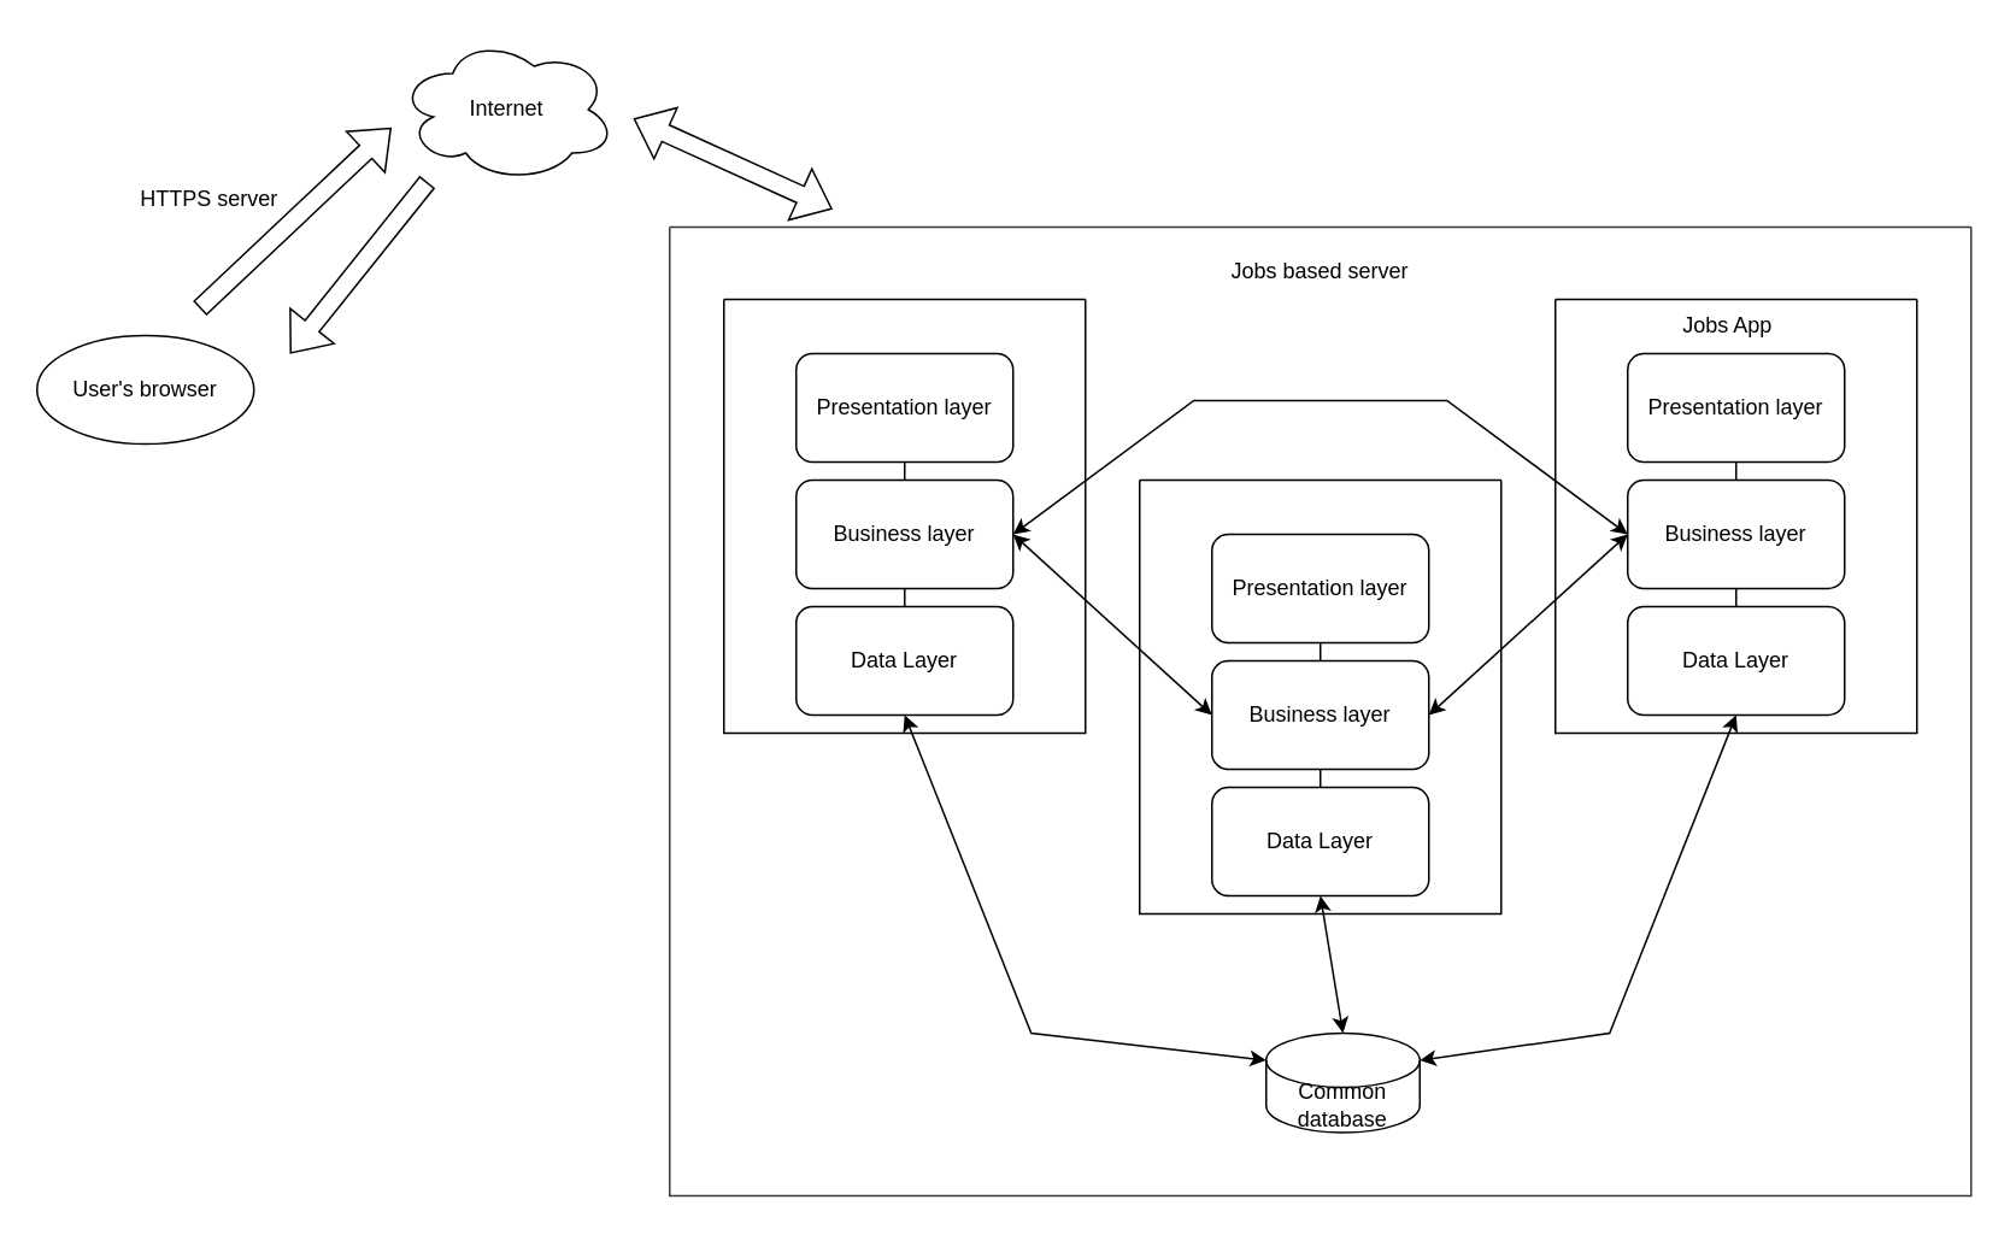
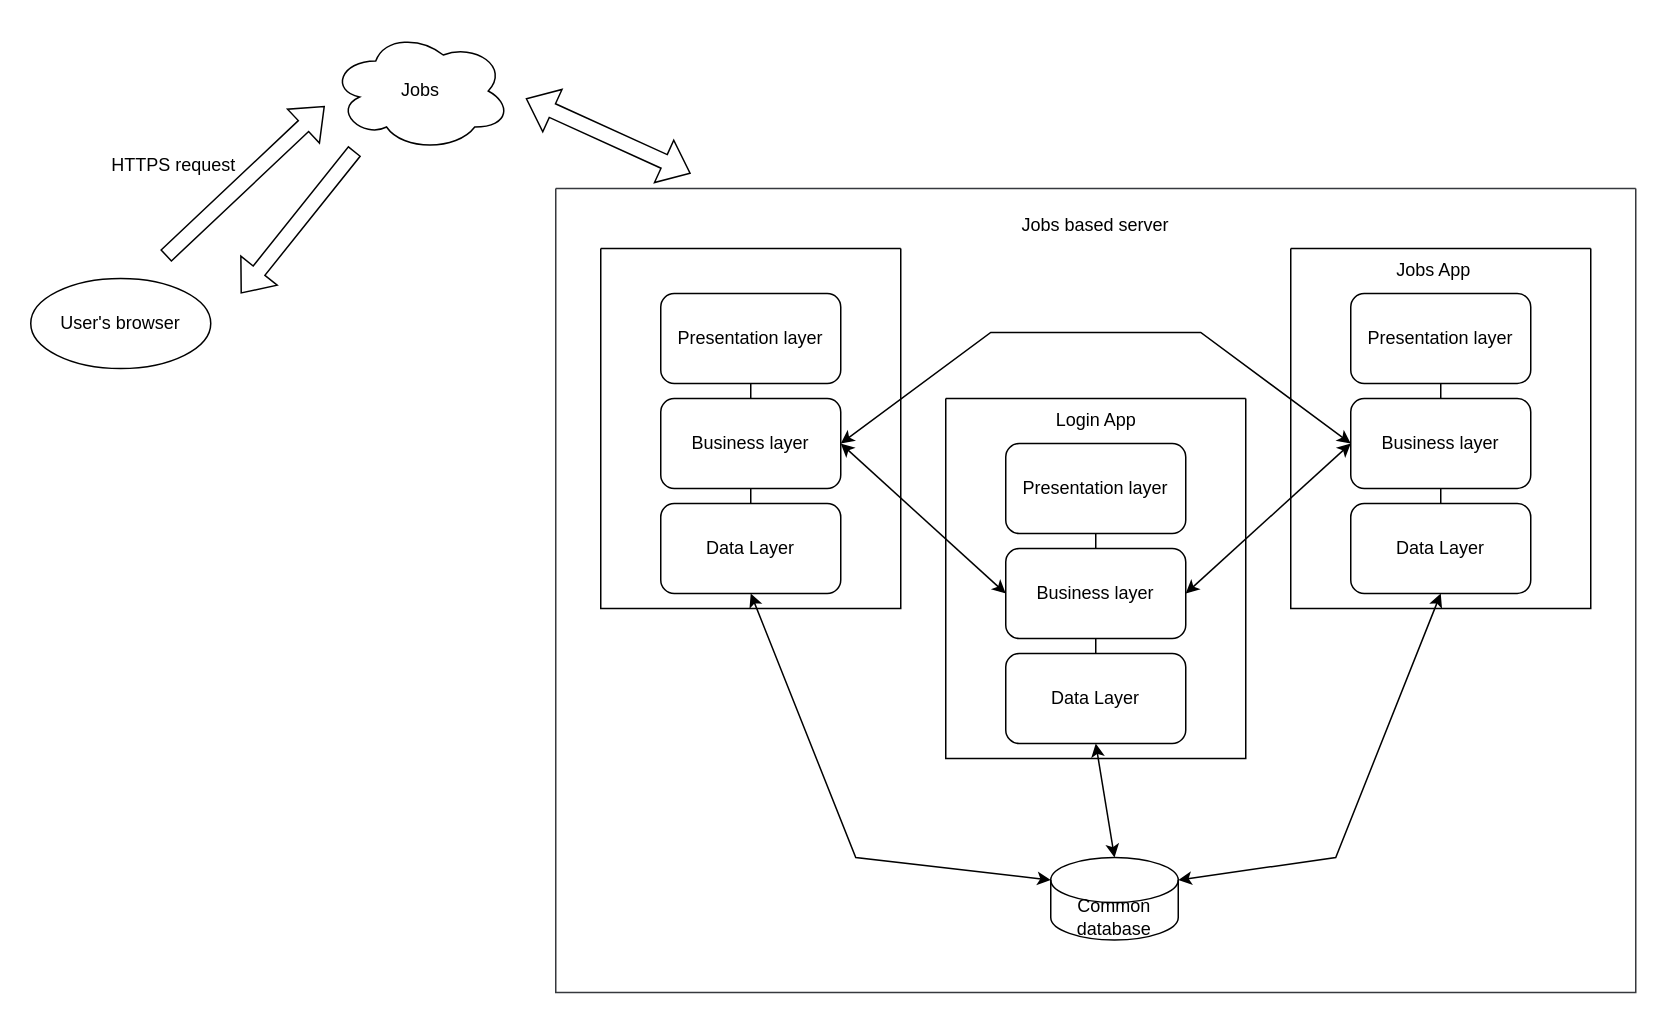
  <mxCell id="0" />
  <mxCell id="1" parent="0" />
- <mxCell id="2" value="Internet" style="ellipse;shape=cloud;whiteSpace=wrap;html=1;" vertex="1" parent="1"><mxGeometry x="220" y="20" width="120" height="80" as="geometry" /></mxCell>
+ <mxCell id="2" value="Jobs" style="ellipse;shape=cloud;whiteSpace=wrap;html=1;" vertex="1" parent="1"><mxGeometry x="220" y="20" width="120" height="80" as="geometry" /></mxCell>
  <mxCell id="3" value="User's browser" style="ellipse;whiteSpace=wrap;html=1;" vertex="1" parent="1"><mxGeometry x="20" y="185" width="120" height="60" as="geometry" /></mxCell>
- <mxCell id="4" value="HTTPS server" style="text;html=1;align=center;verticalAlign=middle;resizable=0;points=[];autosize=1;strokeColor=none;fillColor=none;" vertex="1" parent="1"><mxGeometry x="60" y="95" width="110" height="30" as="geometry" /></mxCell>
+ <mxCell id="4" value="HTTPS request" style="text;html=1;align=center;verticalAlign=middle;resizable=0;points=[];autosize=1;strokeColor=none;fillColor=none;" vertex="1" parent="1"><mxGeometry x="60" y="95" width="110" height="30" as="geometry" /></mxCell>
  <mxCell id="5" value="" style="shape=flexArrow;endArrow=classic;html=1;rounded=0;" edge="1" parent="1"><mxGeometry width="50" height="50" relative="1" as="geometry"><mxPoint x="110" y="170" as="sourcePoint" /><mxPoint x="216" y="70" as="targetPoint" /><Array as="points" /></mxGeometry></mxCell>
  <mxCell id="6" value="" style="shape=flexArrow;endArrow=classic;html=1;rounded=0;" edge="1" parent="1"><mxGeometry width="50" height="50" relative="1" as="geometry"><mxPoint x="236" y="100" as="sourcePoint" /><mxPoint x="160" y="195" as="targetPoint" /></mxGeometry></mxCell>
  <mxCell id="7" value="" style="shape=flexArrow;endArrow=classic;startArrow=classic;html=1;rounded=0;" edge="1" parent="1"><mxGeometry width="100" height="100" relative="1" as="geometry"><mxPoint x="460" y="115" as="sourcePoint" /><mxPoint x="350" y="65" as="targetPoint" /></mxGeometry></mxCell>
  <mxCell id="8" value="" style="swimlane;startSize=0;shadow=0;fillColor=#cce5ff;strokeColor=#36393d;swimlaneFillColor=none;" vertex="1" parent="1"><mxGeometry x="370" y="125" width="720" height="536" as="geometry" /></mxCell>
  <mxCell id="9" value="Common database" style="shape=cylinder3;whiteSpace=wrap;html=1;boundedLbl=1;backgroundOutline=1;size=15;" vertex="1" parent="8"><mxGeometry x="330" y="446" width="85" height="55" as="geometry" /></mxCell>
  <mxCell id="10" value="" style="swimlane;startSize=0;" vertex="1" parent="8"><mxGeometry x="490" y="40" width="200" height="240" as="geometry"><mxRectangle x="470" y="70" width="50" height="40" as="alternateBounds" /></mxGeometry></mxCell>
  <mxCell id="11" value="Presentation layer" style="rounded=1;whiteSpace=wrap;html=1;" vertex="1" parent="10"><mxGeometry x="40" y="30" width="120" height="60" as="geometry" /></mxCell>
  <mxCell id="12" value="Business layer" style="rounded=1;whiteSpace=wrap;html=1;" vertex="1" parent="10"><mxGeometry x="40" y="100" width="120" height="60" as="geometry" /></mxCell>
  <mxCell id="13" value="Data Layer" style="rounded=1;whiteSpace=wrap;html=1;" vertex="1" parent="10"><mxGeometry x="40" y="170" width="120" height="60" as="geometry" /></mxCell>
  <mxCell id="14" value="Jobs App" style="text;html=1;align=center;verticalAlign=middle;resizable=0;points=[];autosize=1;strokeColor=none;fillColor=none;" vertex="1" parent="10"><mxGeometry x="60" width="70" height="30" as="geometry" /></mxCell>
  <mxCell id="15" value="" style="endArrow=none;html=1;rounded=0;entryX=0.5;entryY=1;entryDx=0;entryDy=0;exitX=0.5;exitY=0;exitDx=0;exitDy=0;" edge="1" parent="10" source="12" target="11"><mxGeometry width="50" height="50" relative="1" as="geometry"><mxPoint x="100" y="100" as="sourcePoint" /><mxPoint x="150" y="110" as="targetPoint" /></mxGeometry></mxCell>
  <mxCell id="16" value="" style="endArrow=none;html=1;rounded=0;entryX=0.5;entryY=0;entryDx=0;entryDy=0;exitX=0.5;exitY=1;exitDx=0;exitDy=0;" edge="1" parent="10" source="12" target="13"><mxGeometry width="50" height="50" relative="1" as="geometry"><mxPoint x="100" y="160" as="sourcePoint" /><mxPoint x="150" y="110" as="targetPoint" /></mxGeometry></mxCell>
  <mxCell id="17" value="" style="swimlane;startSize=0;" vertex="1" parent="8"><mxGeometry x="260" y="140" width="200" height="240" as="geometry"><mxRectangle x="280" y="150" width="50" height="40" as="alternateBounds" /></mxGeometry></mxCell>
  <mxCell id="18" value="Presentation layer" style="rounded=1;whiteSpace=wrap;html=1;" vertex="1" parent="17"><mxGeometry x="40" y="30" width="120" height="60" as="geometry" /></mxCell>
  <mxCell id="19" value="Business layer" style="rounded=1;whiteSpace=wrap;html=1;" vertex="1" parent="17"><mxGeometry x="40" y="100" width="120" height="60" as="geometry" /></mxCell>
  <mxCell id="20" value="Data Layer" style="rounded=1;whiteSpace=wrap;html=1;" vertex="1" parent="17"><mxGeometry x="40" y="170" width="120" height="60" as="geometry" /></mxCell>
+ <mxCell id="21" value="Login App" style="text;html=1;align=center;verticalAlign=middle;resizable=0;points=[];autosize=1;strokeColor=none;fillColor=none;" vertex="1" parent="17"><mxGeometry x="60" width="80" height="30" as="geometry" /></mxCell>
  <mxCell id="22" value="" style="endArrow=none;html=1;rounded=0;entryX=0.5;entryY=1;entryDx=0;entryDy=0;exitX=0.5;exitY=0;exitDx=0;exitDy=0;" edge="1" parent="17" source="19" target="18"><mxGeometry width="50" height="50" relative="1" as="geometry"><mxPoint x="130" y="150" as="sourcePoint" /><mxPoint x="180" y="100" as="targetPoint" /></mxGeometry></mxCell>
  <mxCell id="23" value="" style="endArrow=none;html=1;rounded=0;entryX=0.5;entryY=1;entryDx=0;entryDy=0;exitX=0.5;exitY=0;exitDx=0;exitDy=0;" edge="1" parent="17" source="20" target="19"><mxGeometry width="50" height="50" relative="1" as="geometry"><mxPoint x="130" y="200" as="sourcePoint" /><mxPoint x="180" y="150" as="targetPoint" /></mxGeometry></mxCell>
  <mxCell id="24" value="" style="endArrow=classic;startArrow=classic;html=1;rounded=0;entryX=0;entryY=0.5;entryDx=0;entryDy=0;exitX=1;exitY=0.5;exitDx=0;exitDy=0;" edge="1" parent="8" source="19" target="12"><mxGeometry width="50" height="50" relative="1" as="geometry"><mxPoint x="375" y="60" as="sourcePoint" /><mxPoint x="415" y="40" as="targetPoint" /></mxGeometry></mxCell>
  <mxCell id="25" value="" style="swimlane;startSize=0;" vertex="1" parent="8"><mxGeometry x="30" y="40" width="200" height="240" as="geometry"><mxRectangle x="95" y="70" width="50" height="40" as="alternateBounds" /></mxGeometry></mxCell>
  <mxCell id="26" value="Presentation layer" style="rounded=1;whiteSpace=wrap;html=1;" vertex="1" parent="25"><mxGeometry x="40" y="30" width="120" height="60" as="geometry" /></mxCell>
  <mxCell id="27" value="Business layer" style="rounded=1;whiteSpace=wrap;html=1;" vertex="1" parent="25"><mxGeometry x="40" y="100" width="120" height="60" as="geometry" /></mxCell>
  <mxCell id="28" value="Data Layer" style="rounded=1;whiteSpace=wrap;html=1;" vertex="1" parent="25"><mxGeometry x="40" y="170" width="120" height="60" as="geometry" /></mxCell>
  <mxCell id="29" value="" style="endArrow=none;html=1;rounded=0;entryX=0.5;entryY=1;entryDx=0;entryDy=0;exitX=0.5;exitY=0;exitDx=0;exitDy=0;" edge="1" parent="25" source="27" target="26"><mxGeometry width="50" height="50" relative="1" as="geometry"><mxPoint x="120" y="160" as="sourcePoint" /><mxPoint x="170" y="110" as="targetPoint" /></mxGeometry></mxCell>
  <mxCell id="30" value="" style="endArrow=none;html=1;rounded=0;entryX=0.5;entryY=1;entryDx=0;entryDy=0;exitX=0.5;exitY=0;exitDx=0;exitDy=0;" edge="1" parent="25" source="28" target="27"><mxGeometry width="50" height="50" relative="1" as="geometry"><mxPoint x="120" y="160" as="sourcePoint" /><mxPoint x="170" y="110" as="targetPoint" /></mxGeometry></mxCell>
  <mxCell id="31" value="" style="endArrow=classic;startArrow=classic;html=1;rounded=0;entryX=0;entryY=0.5;entryDx=0;entryDy=0;exitX=1;exitY=0.5;exitDx=0;exitDy=0;" edge="1" parent="8" source="27" target="12"><mxGeometry width="50" height="50" relative="1" as="geometry"><mxPoint x="175" as="sourcePoint" /><mxPoint x="405" as="targetPoint" /><Array as="points"><mxPoint x="290" y="96" /><mxPoint x="430" y="96" /></Array></mxGeometry></mxCell>
  <mxCell id="32" value="" style="endArrow=classic;startArrow=classic;html=1;rounded=0;exitX=0;exitY=0.5;exitDx=0;exitDy=0;entryX=1;entryY=0.5;entryDx=0;entryDy=0;" edge="1" parent="8" source="19" target="27"><mxGeometry width="50" height="50" relative="1" as="geometry"><mxPoint x="185" y="120" as="sourcePoint" /><mxPoint x="125" y="90" as="targetPoint" /></mxGeometry></mxCell>
  <mxCell id="33" value="" style="endArrow=classic;startArrow=classic;html=1;rounded=0;entryX=0.5;entryY=1;entryDx=0;entryDy=0;exitX=1;exitY=0;exitDx=0;exitDy=15;exitPerimeter=0;" edge="1" parent="8" source="9" target="13"><mxGeometry width="50" height="50" relative="1" as="geometry"><mxPoint x="335" y="480" as="sourcePoint" /><mxPoint x="425" y="330" as="targetPoint" /><Array as="points"><mxPoint x="520" y="446" /></Array></mxGeometry></mxCell>
  <mxCell id="34" value="" style="endArrow=classic;startArrow=classic;html=1;rounded=0;entryX=0.5;entryY=1;entryDx=0;entryDy=0;exitX=0.5;exitY=0;exitDx=0;exitDy=0;exitPerimeter=0;" edge="1" parent="8" source="9" target="20"><mxGeometry width="50" height="50" relative="1" as="geometry"><mxPoint x="305" y="440" as="sourcePoint" /><mxPoint x="425" y="330" as="targetPoint" /></mxGeometry></mxCell>
  <mxCell id="35" value="" style="endArrow=classic;startArrow=classic;html=1;rounded=0;entryX=0.5;entryY=1;entryDx=0;entryDy=0;exitX=0;exitY=0;exitDx=0;exitDy=15;exitPerimeter=0;" edge="1" parent="8" source="9" target="28"><mxGeometry width="50" height="50" relative="1" as="geometry"><mxPoint x="275" y="480" as="sourcePoint" /><mxPoint x="425" y="330" as="targetPoint" /><Array as="points"><mxPoint x="200" y="446" /></Array></mxGeometry></mxCell>
  <mxCell id="36" value="Jobs based server" style="text;html=1;strokeColor=none;fillColor=none;align=center;verticalAlign=middle;whiteSpace=wrap;rounded=0;" vertex="1" parent="8"><mxGeometry x="285" y="10" width="150" height="30" as="geometry" /></mxCell>
  <mxCell id="37" style="edgeStyle=orthogonalEdgeStyle;rounded=0;orthogonalLoop=1;jettySize=auto;html=1;exitX=0.5;exitY=1;exitDx=0;exitDy=0;" edge="1" parent="8" source="36" target="36"><mxGeometry relative="1" as="geometry" /></mxCell>
